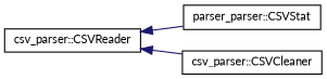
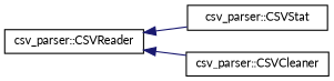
  digraph {
    fontname=Lato
    rankdir=LR
    node [color=black fillcolor=white fontname=Lato fontsize=10 shape=record style=filled]
    edge [color=midnightblue dir=back fontname=Lato fontsize=10 labelfontname=Helvetica labelfontsize=10 style=solid]
    n1 [height=0.2 label="csv_parser::CSVReader" width=0.4]
-   n2 [height=0.2 label="parser_parser::CSVStat" width=0.4]
+   n2 [height=0.2 label="csv_parser::CSVStat" width=0.4]
    n3 [height=0.2 label="csv_parser::CSVCleaner" width=0.4]
    n1 -> n2
    n1 -> n3
  }
